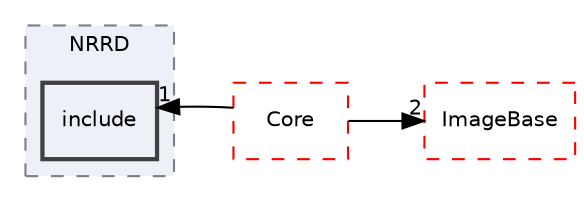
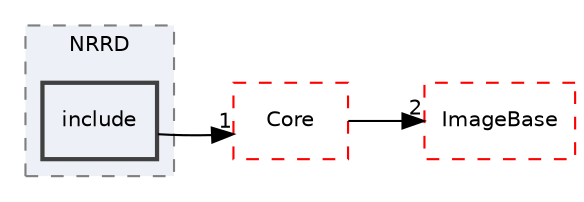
  digraph {
    compound=true
    rankdir=LR
    node [color=red fillcolor="#edf0f7" fontname=Helvetica fontsize=10 shape=box style="dashed,"]
    edge [fontname=Helvetica fontsize=10 labeldistance=1.5 labelfontname=Helvetica labelfontsize=10]
    n1 [color=grey25 label=include style="filled,bold,"]
    n2 [label=Core]
    n3 [label=ImageBase]
    subgraph cluster_1 {
      bgcolor="#edf0f7"
      fontname=Helvetica
      fontsize=10
      label=NRRD
      pencolor=grey50
      style="filled,dashed,"
      n1
    }
-   n2 -> n1 [headlabel=1]
+   n1 -> n2 [headlabel=1]
    n2 -> n3 [headlabel=2]
  }
